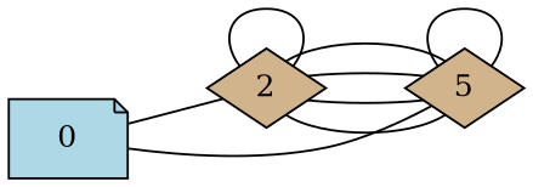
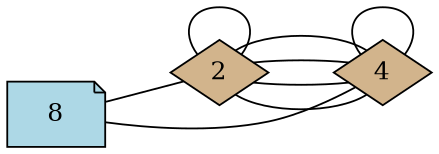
  graph {
    rankdir=LR
    node [fillcolor=tan shape=diamond style=filled]
    2
-   0 [fillcolor=lightblue shape=note]
-   4 [label=5]
+   0 [fillcolor=lightblue shape=note label=8]
+   4
    2 -- 2
    2 -- 4
    2 -- 4
    2 -- 4
    2 -- 4
    0 -- 2
    0 -- 4
    4 -- 4
  }
